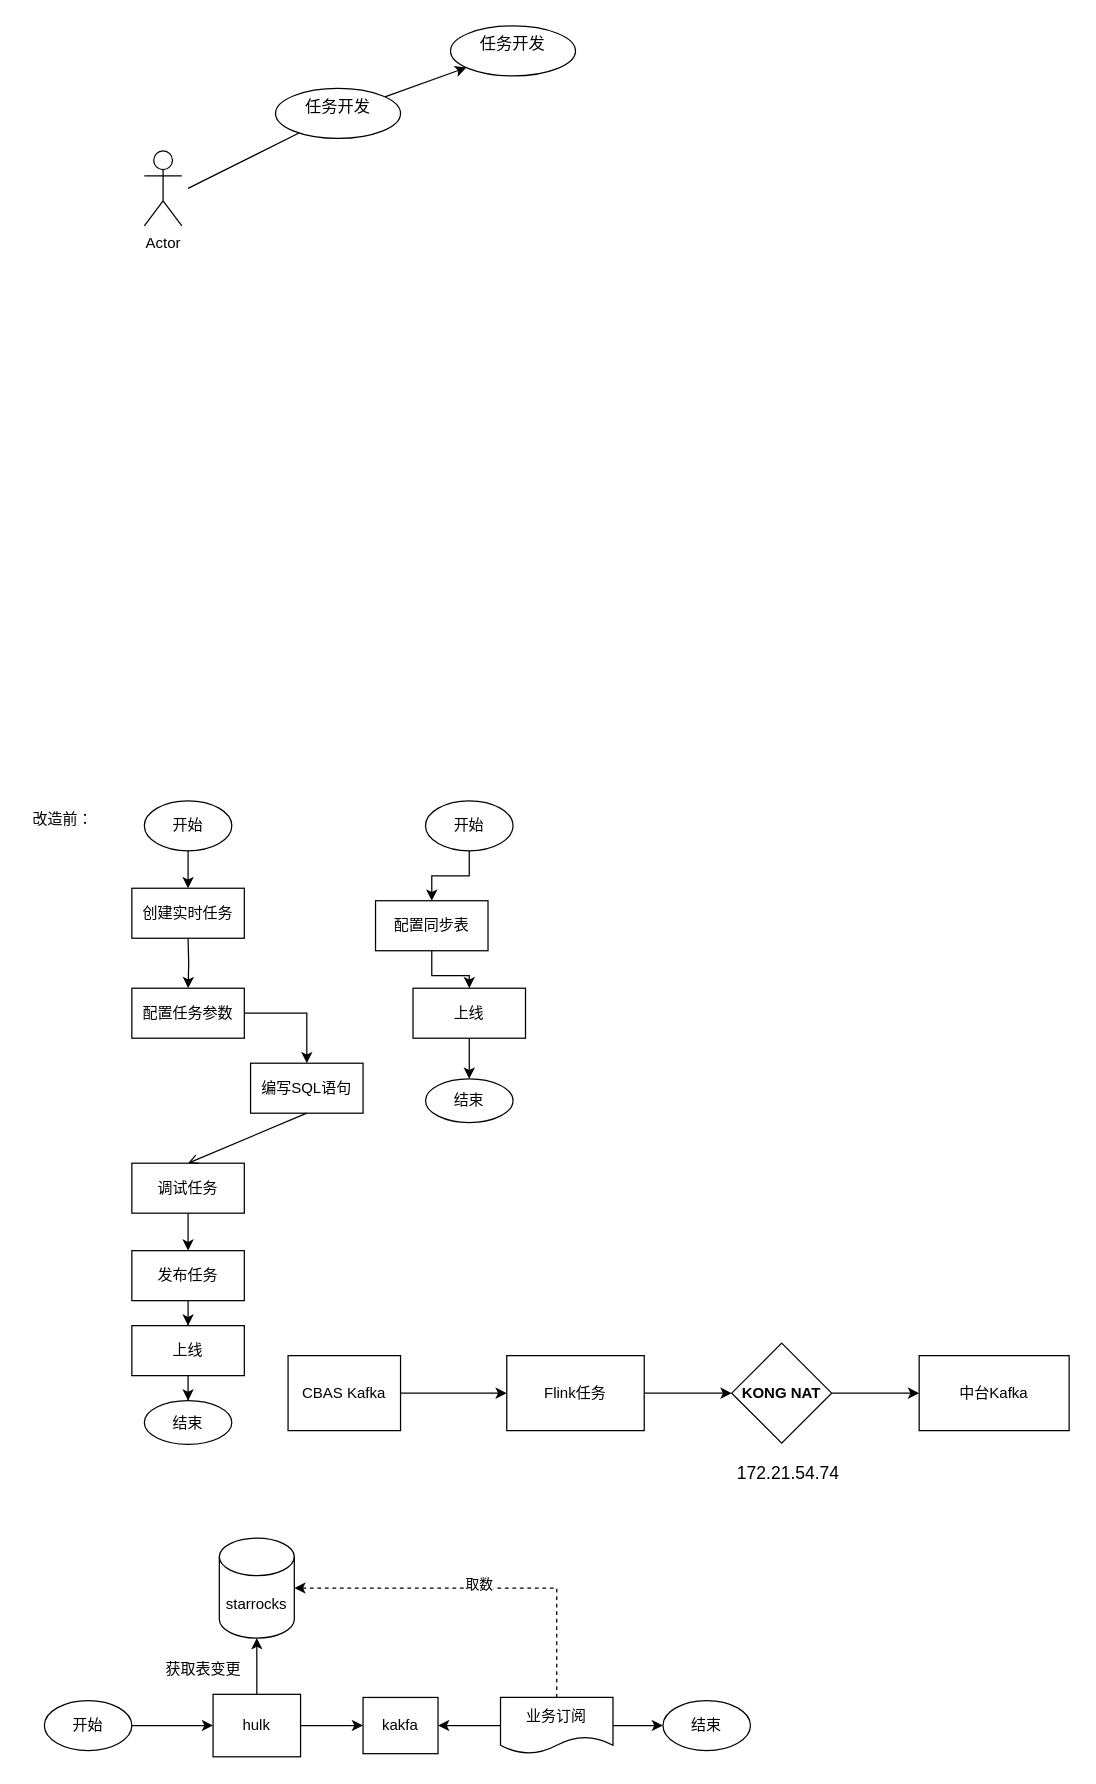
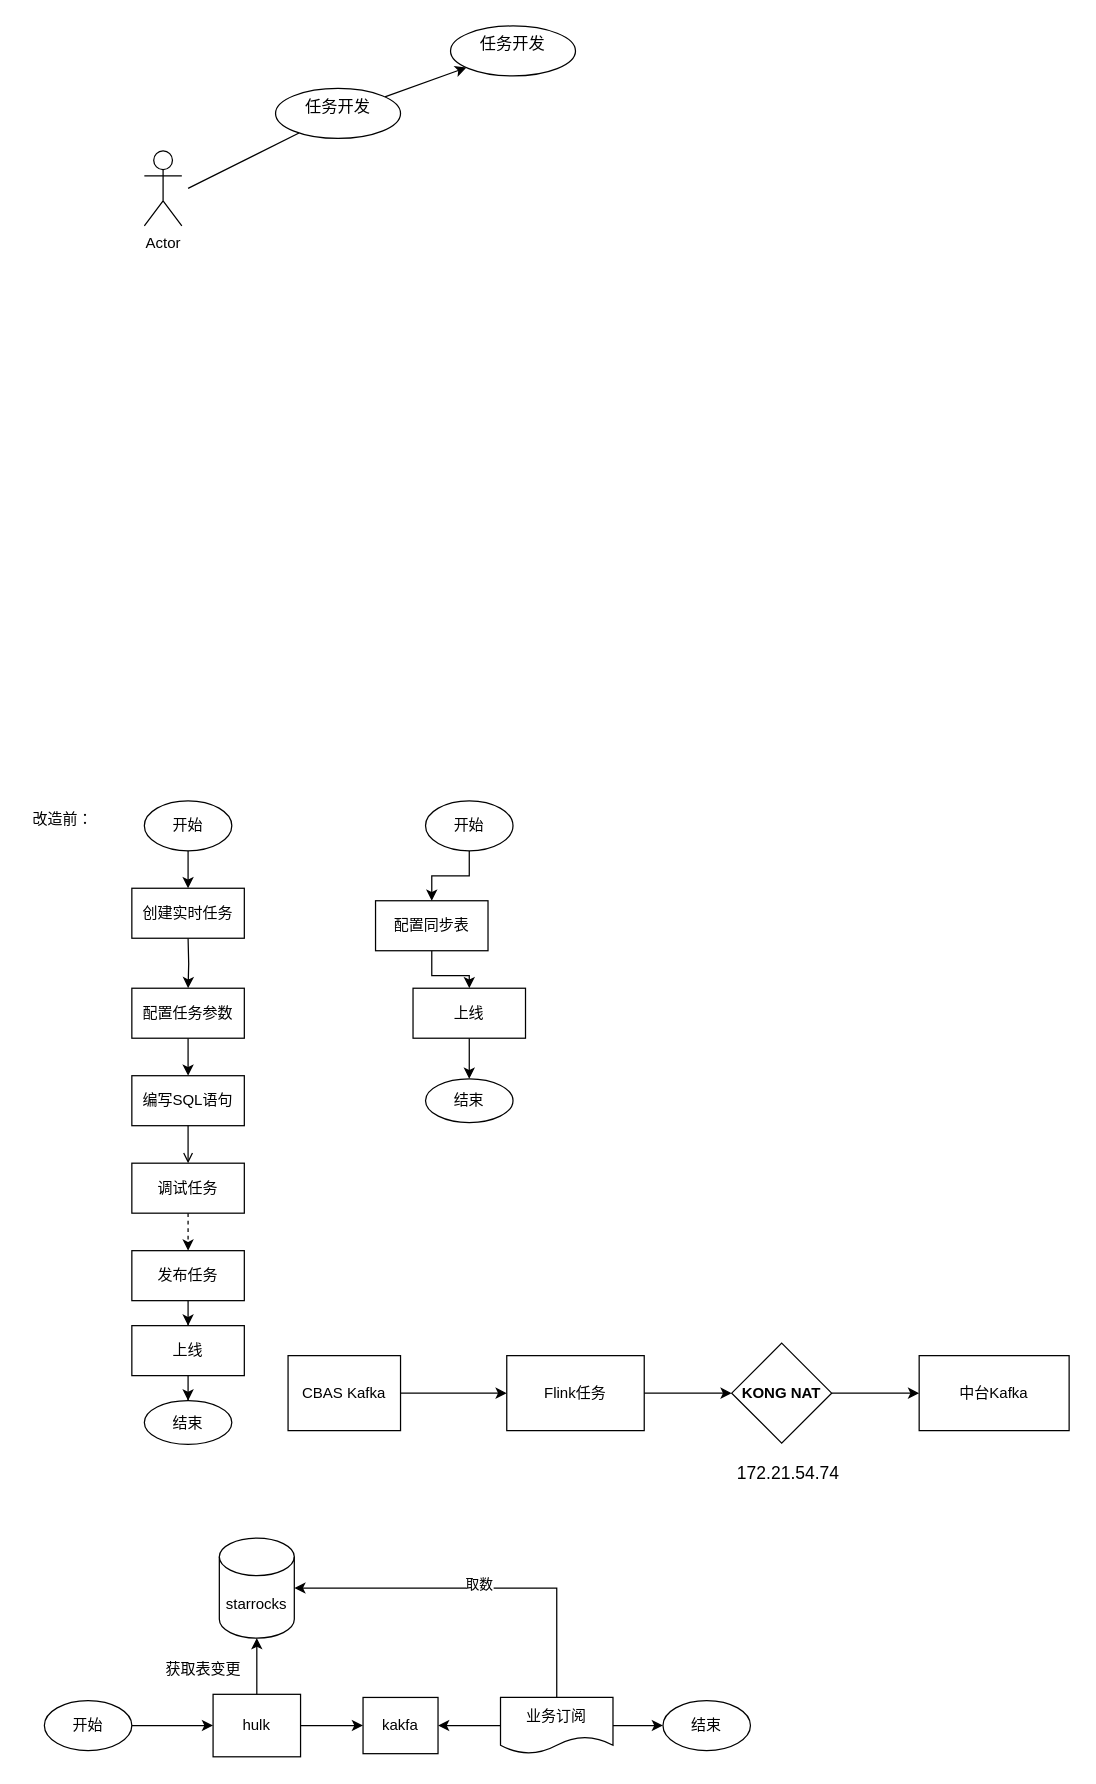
  <mxCell id="0" />
  <mxCell id="1" parent="0" />
  <mxCell id="2" value="" style="edgeStyle=orthogonalEdgeStyle;rounded=0;orthogonalLoop=1;jettySize=auto;html=1;" parent="1" edge="1"><mxGeometry relative="1" as="geometry"><mxPoint x="150" y="750" as="sourcePoint" /><mxPoint x="150" y="790" as="targetPoint" /></mxGeometry></mxCell>
  <mxCell id="3" value="" style="edgeStyle=orthogonalEdgeStyle;rounded=0;orthogonalLoop=1;jettySize=auto;html=1;" parent="1" source="4" target="5" edge="1"><mxGeometry relative="1" as="geometry" /></mxCell>
  <mxCell id="4" value="配置任务参数" style="rounded=0;whiteSpace=wrap;html=1;" parent="1" vertex="1"><mxGeometry x="105" y="790" width="90" height="40" as="geometry" /></mxCell>
- <mxCell id="5" value="编写SQL语句" style="rounded=0;whiteSpace=wrap;html=1;" parent="1" vertex="1"><mxGeometry x="200" y="850" width="90" height="40" as="geometry" /></mxCell>
+ <mxCell id="5" value="编写SQL语句" style="rounded=0;whiteSpace=wrap;html=1;" parent="1" vertex="1"><mxGeometry x="105" y="860" width="90" height="40" as="geometry" /></mxCell>
  <mxCell id="6" value="" style="edgeStyle=orthogonalEdgeStyle;rounded=0;orthogonalLoop=1;jettySize=auto;html=1;" parent="1" source="7" target="9" edge="1"><mxGeometry relative="1" as="geometry" /></mxCell>
  <mxCell id="7" value="发布任务" style="rounded=0;whiteSpace=wrap;html=1;" parent="1" vertex="1"><mxGeometry x="105" y="1000" width="90" height="40" as="geometry" /></mxCell>
  <mxCell id="8" value="" style="edgeStyle=orthogonalEdgeStyle;rounded=0;orthogonalLoop=1;jettySize=auto;html=1;" parent="1" source="9" target="10" edge="1"><mxGeometry relative="1" as="geometry" /></mxCell>
  <mxCell id="9" value="上线" style="rounded=0;whiteSpace=wrap;html=1;" parent="1" vertex="1"><mxGeometry x="105" y="1060" width="90" height="40" as="geometry" /></mxCell>
  <mxCell id="10" value="结束" style="ellipse;whiteSpace=wrap;html=1;rounded=0;" parent="1" vertex="1"><mxGeometry x="115" y="1120" width="70" height="35" as="geometry" /></mxCell>
  <mxCell id="11" value="开始" style="ellipse;whiteSpace=wrap;html=1;" parent="1" vertex="1"><mxGeometry x="115" y="640" width="70" height="40" as="geometry" /></mxCell>
  <mxCell id="12" value="创建实时任务" style="rounded=0;whiteSpace=wrap;html=1;" parent="1" vertex="1"><mxGeometry x="105" y="710" width="90" height="40" as="geometry" /></mxCell>
  <mxCell id="13" value="" style="endArrow=classic;html=1;rounded=0;exitX=0.5;exitY=1;exitDx=0;exitDy=0;" parent="1" source="11" target="12" edge="1"><mxGeometry width="50" height="50" relative="1" as="geometry"><mxPoint x="320" y="900" as="sourcePoint" /><mxPoint x="370" y="850" as="targetPoint" /></mxGeometry></mxCell>
- <mxCell id="14" style="edgeStyle=orthogonalEdgeStyle;rounded=0;orthogonalLoop=1;jettySize=auto;html=1;exitX=0.5;exitY=1;exitDx=0;exitDy=0;entryX=0.5;entryY=0;entryDx=0;entryDy=0;" parent="1" source="15" target="7" edge="1"><mxGeometry relative="1" as="geometry" /></mxCell>
+ <mxCell id="14" style="edgeStyle=orthogonalEdgeStyle;rounded=0;orthogonalLoop=1;jettySize=auto;html=1;exitX=0.5;exitY=1;exitDx=0;exitDy=0;entryX=0.5;entryY=0;entryDx=0;entryDy=0;dashed=1;" parent="1" source="15" target="7" edge="1"><mxGeometry relative="1" as="geometry" /></mxCell>
  <mxCell id="15" value="调试任务" style="rounded=0;whiteSpace=wrap;html=1;" parent="1" vertex="1"><mxGeometry x="105" y="930" width="90" height="40" as="geometry" /></mxCell>
  <mxCell id="16" value="" style="endArrow=open;html=1;rounded=0;exitX=0.5;exitY=1;exitDx=0;exitDy=0;entryX=0.5;entryY=0;entryDx=0;entryDy=0;" parent="1" source="5" target="15" edge="1"><mxGeometry width="50" height="50" relative="1" as="geometry"><mxPoint x="320" y="1020" as="sourcePoint" /><mxPoint x="370" y="970" as="targetPoint" /></mxGeometry></mxCell>
  <mxCell id="17" style="edgeStyle=orthogonalEdgeStyle;rounded=0;orthogonalLoop=1;jettySize=auto;html=1;exitX=0.5;exitY=1;exitDx=0;exitDy=0;entryX=0.5;entryY=0;entryDx=0;entryDy=0;" parent="1" source="18" target="20" edge="1"><mxGeometry relative="1" as="geometry"><mxPoint x="375" y="710" as="targetPoint" /></mxGeometry></mxCell>
  <mxCell id="18" value="开始" style="ellipse;whiteSpace=wrap;html=1;" parent="1" vertex="1"><mxGeometry x="340" y="640" width="70" height="40" as="geometry" /></mxCell>
  <mxCell id="19" style="edgeStyle=orthogonalEdgeStyle;rounded=0;orthogonalLoop=1;jettySize=auto;html=1;" parent="1" source="20" target="22" edge="1"><mxGeometry relative="1" as="geometry"><mxPoint x="375" y="780" as="targetPoint" /></mxGeometry></mxCell>
  <mxCell id="20" value="配置同步表" style="rounded=0;whiteSpace=wrap;html=1;" parent="1" vertex="1"><mxGeometry x="300" y="720" width="90" height="40" as="geometry" /></mxCell>
  <mxCell id="21" style="edgeStyle=orthogonalEdgeStyle;rounded=0;orthogonalLoop=1;jettySize=auto;html=1;exitX=0.5;exitY=1;exitDx=0;exitDy=0;entryX=0.5;entryY=0;entryDx=0;entryDy=0;" parent="1" source="22" target="23" edge="1"><mxGeometry relative="1" as="geometry" /></mxCell>
  <mxCell id="22" value="上线" style="rounded=0;whiteSpace=wrap;html=1;" parent="1" vertex="1"><mxGeometry x="330" y="790" width="90" height="40" as="geometry" /></mxCell>
  <mxCell id="23" value="结束" style="ellipse;whiteSpace=wrap;html=1;rounded=0;" parent="1" vertex="1"><mxGeometry x="340" y="862.5" width="70" height="35" as="geometry" /></mxCell>
  <mxCell id="24" value="改造前：" style="text;html=1;strokeColor=none;fillColor=none;align=center;verticalAlign=middle;whiteSpace=wrap;rounded=0;" parent="1" vertex="1"><mxGeometry x="20" y="640" width="60" height="30" as="geometry" /></mxCell>
  <mxCell id="25" value="" style="edgeStyle=orthogonalEdgeStyle;rounded=0;orthogonalLoop=1;jettySize=auto;html=1;" parent="1" source="26" target="30" edge="1"><mxGeometry relative="1" as="geometry" /></mxCell>
  <mxCell id="26" value="开始" style="ellipse;whiteSpace=wrap;html=1;" parent="1" vertex="1"><mxGeometry x="35" y="1360" width="70" height="40" as="geometry" /></mxCell>
  <mxCell id="27" value="starrocks" style="shape=cylinder3;whiteSpace=wrap;html=1;boundedLbl=1;backgroundOutline=1;size=15;" parent="1" vertex="1"><mxGeometry x="175" y="1230" width="60" height="80" as="geometry" /></mxCell>
  <mxCell id="28" style="edgeStyle=orthogonalEdgeStyle;rounded=0;orthogonalLoop=1;jettySize=auto;html=1;" parent="1" source="30" target="27" edge="1"><mxGeometry relative="1" as="geometry" /></mxCell>
  <mxCell id="29" value="" style="edgeStyle=orthogonalEdgeStyle;rounded=0;orthogonalLoop=1;jettySize=auto;html=1;" parent="1" source="30" target="32" edge="1"><mxGeometry relative="1" as="geometry" /></mxCell>
  <mxCell id="30" value="hulk" style="whiteSpace=wrap;html=1;" parent="1" vertex="1"><mxGeometry x="170" y="1355" width="70" height="50" as="geometry" /></mxCell>
  <mxCell id="31" value="获取表变更" style="text;html=1;strokeColor=none;fillColor=none;align=center;verticalAlign=middle;whiteSpace=wrap;rounded=0;" parent="1" vertex="1"><mxGeometry x="115" y="1320" width="95" height="30" as="geometry" /></mxCell>
  <mxCell id="32" value="kakfa" style="whiteSpace=wrap;html=1;" parent="1" vertex="1"><mxGeometry x="290" y="1357.5" width="60" height="45" as="geometry" /></mxCell>
  <mxCell id="33" style="edgeStyle=orthogonalEdgeStyle;rounded=0;orthogonalLoop=1;jettySize=auto;html=1;entryX=1;entryY=0.5;entryDx=0;entryDy=0;" parent="1" source="37" target="32" edge="1"><mxGeometry relative="1" as="geometry" /></mxCell>
  <mxCell id="34" style="edgeStyle=orthogonalEdgeStyle;rounded=0;orthogonalLoop=1;jettySize=auto;html=1;" parent="1" source="37" edge="1"><mxGeometry relative="1" as="geometry"><mxPoint x="530" y="1380" as="targetPoint" /></mxGeometry></mxCell>
- <mxCell id="35" style="edgeStyle=orthogonalEdgeStyle;rounded=0;orthogonalLoop=1;jettySize=auto;html=1;exitX=0.5;exitY=0;exitDx=0;exitDy=0;entryX=1;entryY=0.5;entryDx=0;entryDy=0;entryPerimeter=0;dashed=1;" parent="1" source="37" target="27" edge="1"><mxGeometry relative="1" as="geometry" /></mxCell>
+ <mxCell id="35" style="edgeStyle=orthogonalEdgeStyle;rounded=0;orthogonalLoop=1;jettySize=auto;html=1;exitX=0.5;exitY=0;exitDx=0;exitDy=0;entryX=1;entryY=0.5;entryDx=0;entryDy=0;entryPerimeter=0;" parent="1" source="37" target="27" edge="1"><mxGeometry relative="1" as="geometry" /></mxCell>
  <mxCell id="36" value="取数" style="edgeLabel;html=1;align=center;verticalAlign=middle;resizable=0;points=[];" parent="35" vertex="1" connectable="0"><mxGeometry x="0.012" y="-4" relative="1" as="geometry"><mxPoint x="1" as="offset" /></mxGeometry></mxCell>
  <mxCell id="37" value="业务订阅" style="shape=document;whiteSpace=wrap;html=1;boundedLbl=1;" parent="1" vertex="1"><mxGeometry x="400" y="1357.5" width="90" height="45" as="geometry" /></mxCell>
  <mxCell id="38" value="结束" style="ellipse;whiteSpace=wrap;html=1;" parent="1" vertex="1"><mxGeometry x="530" y="1360" width="70" height="40" as="geometry" /></mxCell>
  <mxCell id="39" value="" style="edgeStyle=orthogonalEdgeStyle;rounded=0;orthogonalLoop=1;jettySize=auto;html=1;" parent="1" source="40" edge="1"><mxGeometry relative="1" as="geometry"><mxPoint x="405" y="1114" as="targetPoint" /></mxGeometry></mxCell>
  <mxCell id="40" value="CBAS Kafka" style="rounded=0;whiteSpace=wrap;html=1;" parent="1" vertex="1"><mxGeometry x="230" y="1084" width="90" height="60" as="geometry" /></mxCell>
  <mxCell id="41" value="" style="edgeStyle=orthogonalEdgeStyle;rounded=0;orthogonalLoop=1;jettySize=auto;html=1;" parent="1" edge="1"><mxGeometry relative="1" as="geometry"><mxPoint x="495" y="1114" as="sourcePoint" /><mxPoint x="585" y="1114" as="targetPoint" /></mxGeometry></mxCell>
  <mxCell id="42" value="" style="edgeStyle=orthogonalEdgeStyle;rounded=0;orthogonalLoop=1;jettySize=auto;html=1;exitX=1;exitY=0.5;exitDx=0;exitDy=0;" parent="1" source="44" target="43" edge="1"><mxGeometry relative="1" as="geometry"><mxPoint x="705" y="1114" as="sourcePoint" /></mxGeometry></mxCell>
  <mxCell id="43" value="中台Kafka" style="rounded=0;whiteSpace=wrap;html=1;" parent="1" vertex="1"><mxGeometry x="735" y="1084" width="120" height="60" as="geometry" /></mxCell>
  <mxCell id="44" value="&lt;b&gt;KONG NAT&lt;/b&gt;" style="rhombus;whiteSpace=wrap;html=1;" parent="1" vertex="1"><mxGeometry x="585" y="1074" width="80" height="80" as="geometry" /></mxCell>
  <mxCell id="45" value="Flink任务" style="whiteSpace=wrap;html=1;rounded=0;" parent="1" vertex="1"><mxGeometry x="405" y="1084" width="110" height="60" as="geometry" /></mxCell>
  <mxCell id="46" value="&lt;font style=&quot;font-size: 14px;&quot;&gt;172.21.54.74&lt;br&gt;&lt;/font&gt;" style="text;html=1;resizable=0;autosize=1;align=center;verticalAlign=middle;points=[];fillColor=none;strokeColor=none;rounded=0;" parent="1" vertex="1"><mxGeometry x="580" y="1163" width="100" height="29" as="geometry" /></mxCell>
  <mxCell id="47" value="&lt;font style=&quot;font-size: 14px;&quot;&gt;&lt;br&gt;&lt;/font&gt;" style="text;html=1;resizable=0;autosize=1;align=center;verticalAlign=middle;points=[];fillColor=none;strokeColor=none;rounded=0;" parent="1" vertex="1"><mxGeometry x="788" y="1172" width="18" height="29" as="geometry" /></mxCell>
  <mxCell id="48" value="Actor" style="shape=umlActor;verticalLabelPosition=bottom;verticalAlign=top;html=1;" parent="1" vertex="1"><mxGeometry x="115" y="120" width="30" height="60" as="geometry" /></mxCell>
  <mxCell id="49" value="" style="edgeStyle=none;rounded=0;orthogonalLoop=1;jettySize=auto;html=1;strokeColor=default;fontSize=13;startFill=1;endFill=1;" parent="1" source="50" target="52" edge="1"><mxGeometry relative="1" as="geometry" /></mxCell>
  <mxCell id="50" value="&lt;div style=&quot;&quot;&gt;&lt;span style=&quot;background-color: initial;&quot;&gt;&lt;font style=&quot;font-size: 13px;&quot;&gt;任务开发&lt;/font&gt;&lt;/span&gt;&lt;/div&gt;" style="ellipse;whiteSpace=wrap;html=1;verticalAlign=top;align=center;" parent="1" vertex="1"><mxGeometry x="220" y="70" width="100" height="40" as="geometry" /></mxCell>
  <mxCell id="51" value="" style="endArrow=none;html=1;rounded=0;strokeColor=default;" parent="1" target="50" edge="1"><mxGeometry width="50" height="50" relative="1" as="geometry"><mxPoint x="150" y="150" as="sourcePoint" /><mxPoint x="210" y="110" as="targetPoint" /></mxGeometry></mxCell>
  <mxCell id="52" value="&lt;div style=&quot;&quot;&gt;&lt;span style=&quot;background-color: initial;&quot;&gt;&lt;font style=&quot;font-size: 13px;&quot;&gt;任务开发&lt;/font&gt;&lt;/span&gt;&lt;/div&gt;" style="ellipse;whiteSpace=wrap;html=1;verticalAlign=top;align=center;" parent="1" vertex="1"><mxGeometry x="360" y="20" width="100" height="40" as="geometry" /></mxCell>
